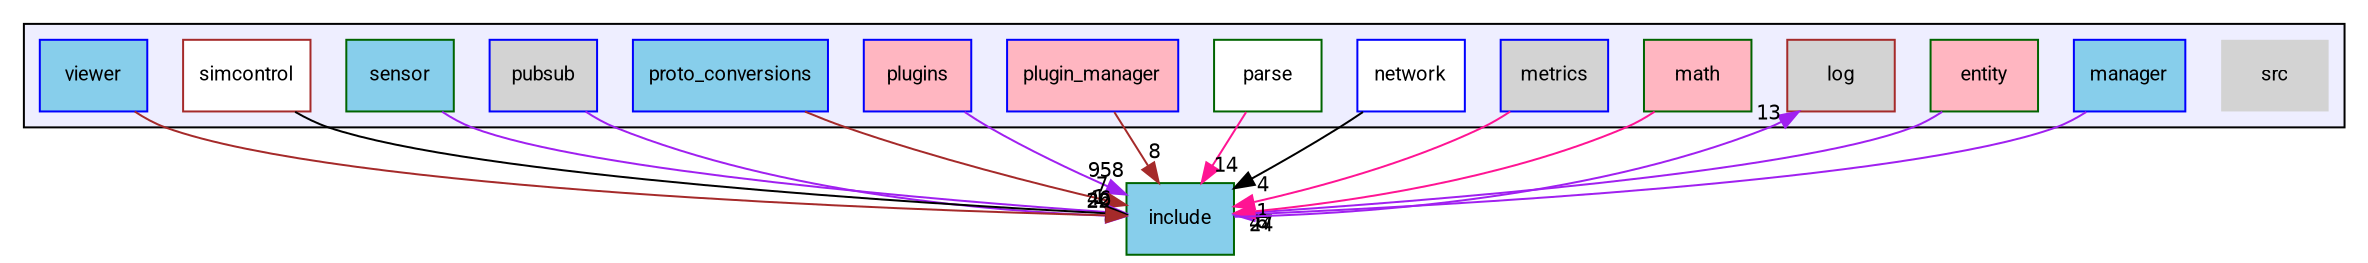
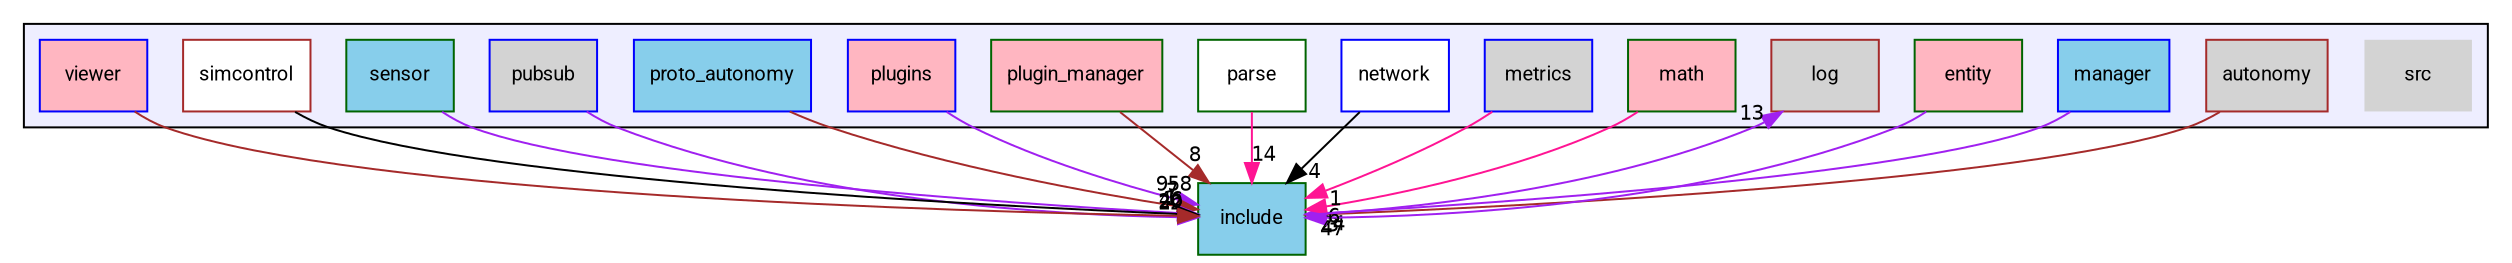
  digraph {
    compound=true
    fontname=Roboto
    node [color=blue fillcolor=lightgrey fontname=Roboto fontsize=10 shape=box style=filled]
    edge [color=purple fontname=Roboto headlabel=1 labeldistance=1.5 labelfontname=Helvetica labelfontsize=10]
    n1 [color=brown label=src shape=plaintext]
+   n2 [color=brown label=autonomy]
    n3 [fillcolor=skyblue label=manager]
    n4 [color=darkgreen fillcolor=lightpink label=entity]
    n5 [color=brown label=log]
    n6 [color=darkgreen fillcolor=lightpink label=math]
    n7 [label=metrics]
    n8 [fillcolor=white label=network]
    n9 [color=darkgreen fillcolor=white label=parse]
-   n10 [fillcolor=lightpink label=plugin_manager]
+   n10 [color=darkgreen fillcolor=lightpink label=plugin_manager]
    n11 [fillcolor=lightpink label=plugins]
-   n12 [fillcolor=skyblue label=proto_conversions]
+   n12 [fillcolor=skyblue label=proto_autonomy]
    n13 [label=pubsub]
    n14 [color=darkgreen fillcolor=skyblue label=sensor]
    n15 [color=brown fillcolor=white label=simcontrol]
-   n16 [fillcolor=skyblue label=viewer]
+   n16 [fillcolor=lightpink label=viewer]
    n17 [color=darkgreen fillcolor=skyblue label=include]
    subgraph cluster_1 {
      bgcolor="#eeeeff"
      pencolor=black
      n1
+     n2
      n3
      n4
      n5
      n6
      n7
      n8
      n9
      n10
      n11
      n12
      n13
      n14
      n15
      n16
    }
+   n2 -> n17 [color=brown headlabel=3]
    n3 -> n17 [headlabel=24]
    n4 -> n17 [headlabel=47]
    n6 -> n17 [color=deeppink headlabel=6]
    n7 -> n17 [color=deeppink]
    n8 -> n17 [color=black headlabel=4]
    n9 -> n17 [color=deeppink headlabel=14]
    n10 -> n17 [color=brown headlabel=8]
    n11 -> n17 [headlabel=958]
    n12 -> n17 [color=brown headlabel=7]
    n13 -> n17 [headlabel=22]
    n14 -> n17
    n15 -> n17 [color=black headlabel=46]
    n16 -> n17 [color=brown headlabel=20]
    n17 -> n5 [headlabel=13]
  }
